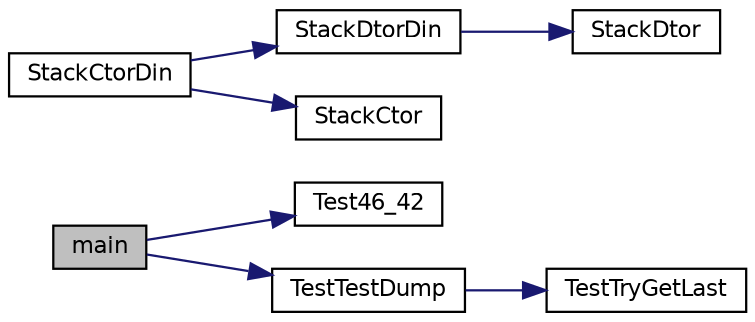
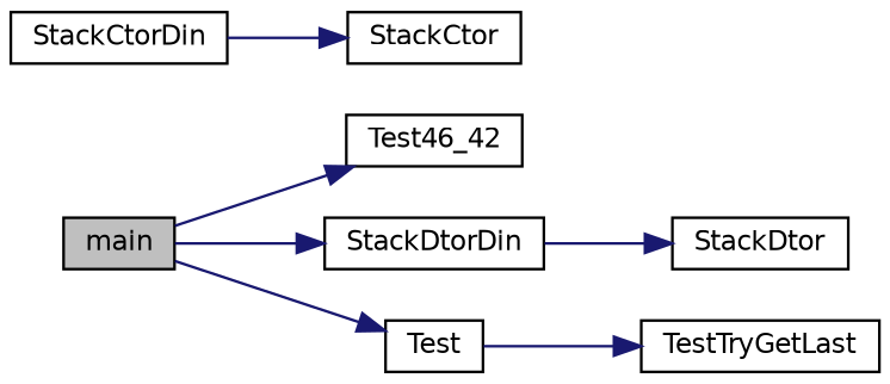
  digraph {
    rankdir=LR
    node [color=black fillcolor=white fontname=Helvetica fontsize=10 shape=record style=filled]
    edge [color=midnightblue fontname=Helvetica fontsize=10 labelfontname=Helvetica labelfontsize=10 style=solid]
    n1 [fillcolor=grey75 fontcolor=black height=0.2 label=main width=0.4]
    n2 [height=0.2 label=Test46_42 width=0.4]
    n3 [height=0.2 label=StackDtorDin width=0.4]
-   n4 [height=0.2 label=TestTestDump width=0.4]
+   n4 [height=0.2 label=Test width=0.4]
    n5 [height=0.2 label=StackCtorDin width=0.4]
    n6 [height=0.2 label=StackCtor width=0.4]
    n7 [height=0.2 label=StackDtor width=0.4]
    n8 [height=0.2 label=TestTryGetLast width=0.4]
    n1 -> n2
-   n5 -> n3
+   n1 -> n3
    n1 -> n4
    n3 -> n7
    n4 -> n8
    n5 -> n6
  }
